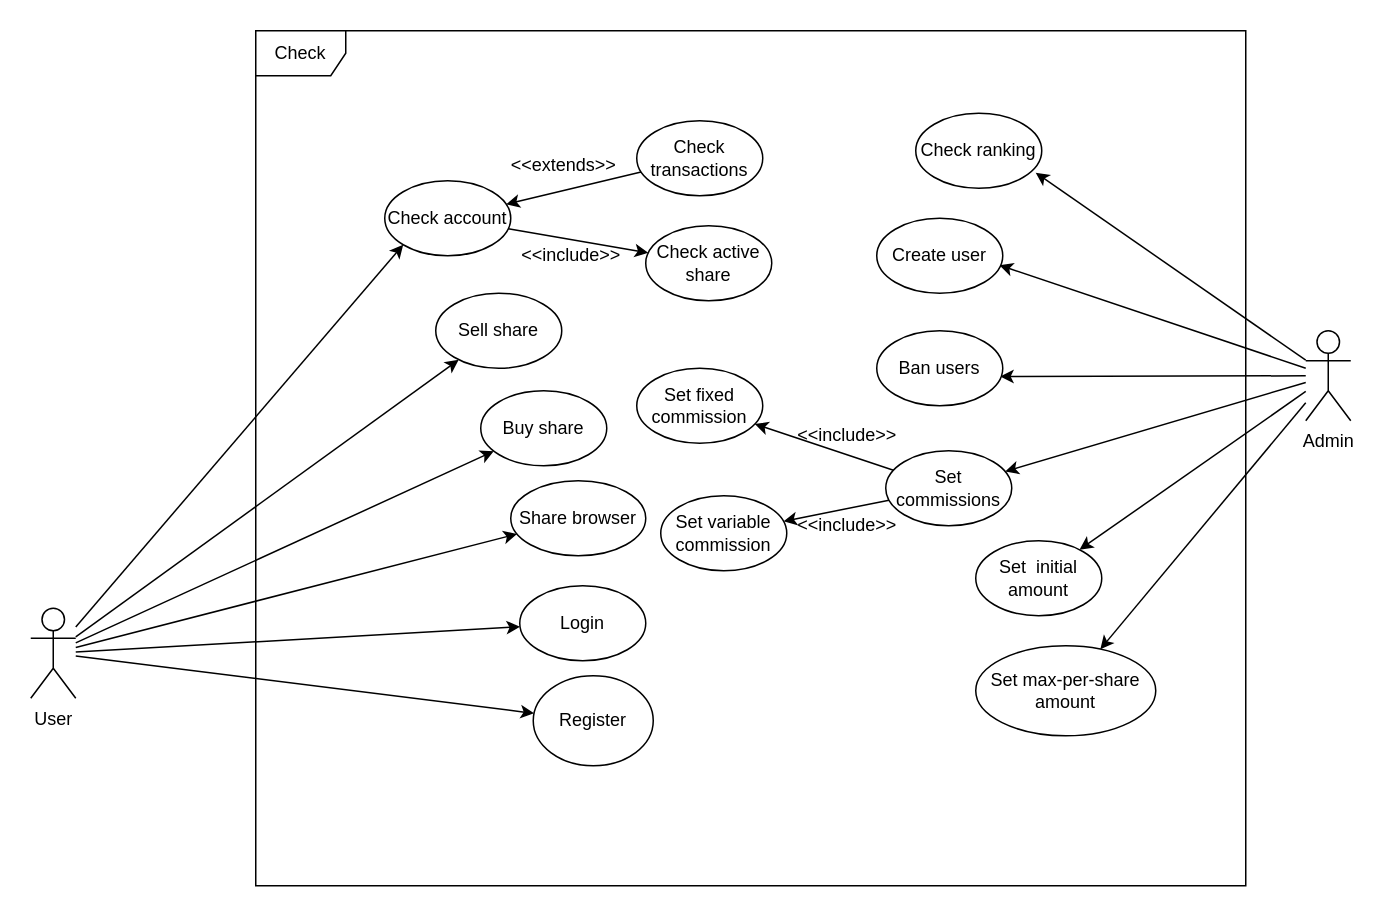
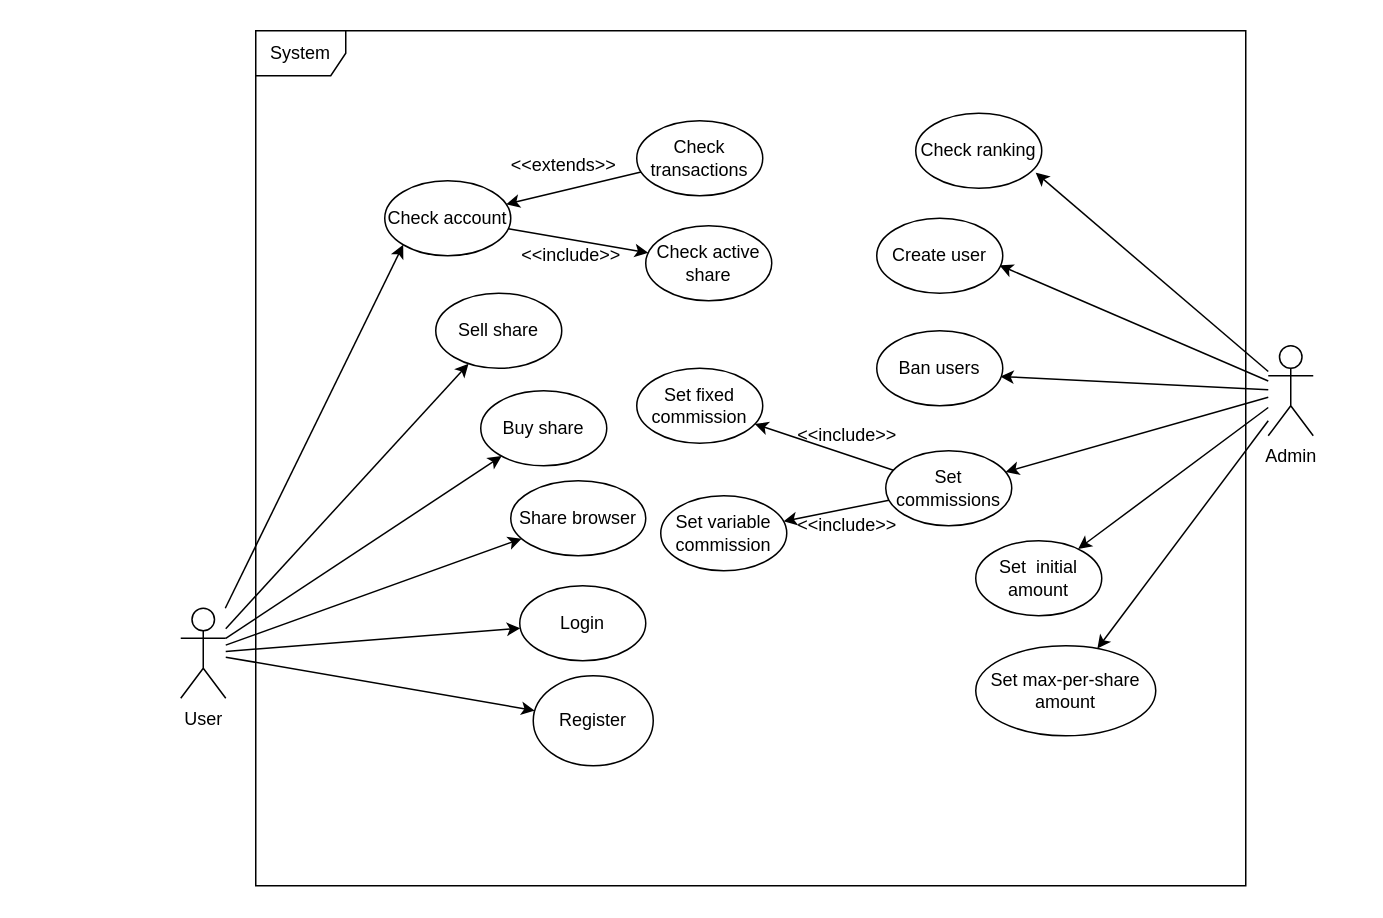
  <mxCell id="0" />
  <mxCell id="1" parent="0" />
  <mxCell id="2" style="rounded=0;orthogonalLoop=1;jettySize=auto;html=1;" parent="1" source="8" target="16" edge="1"><mxGeometry relative="1" as="geometry" /></mxCell>
  <mxCell id="3" style="rounded=0;orthogonalLoop=1;jettySize=auto;html=1;" parent="1" source="8" target="17" edge="1"><mxGeometry relative="1" as="geometry" /></mxCell>
  <mxCell id="4" style="edgeStyle=none;rounded=0;orthogonalLoop=1;jettySize=auto;html=1;" parent="1" source="8" target="18" edge="1"><mxGeometry relative="1" as="geometry" /></mxCell>
  <mxCell id="5" style="edgeStyle=none;rounded=0;orthogonalLoop=1;jettySize=auto;html=1;" parent="1" source="8" target="19" edge="1"><mxGeometry relative="1" as="geometry" /></mxCell>
  <mxCell id="6" style="edgeStyle=none;rounded=0;orthogonalLoop=1;jettySize=auto;html=1;" parent="1" source="8" target="25" edge="1"><mxGeometry relative="1" as="geometry" /></mxCell>
  <mxCell id="7" style="edgeStyle=none;rounded=0;orthogonalLoop=1;jettySize=auto;html=1;entryX=0;entryY=1;entryDx=0;entryDy=0;" parent="1" source="8" target="20" edge="1"><mxGeometry relative="1" as="geometry" /></mxCell>
- <mxCell id="8" value="User" style="shape=umlActor;verticalLabelPosition=bottom;verticalAlign=top;html=1;" parent="1" vertex="1"><mxGeometry x="20" y="405" width="30" height="60" as="geometry" /></mxCell>
+ <mxCell id="8" value="User" style="shape=umlActor;verticalLabelPosition=bottom;verticalAlign=top;html=1;" parent="1" vertex="1"><mxGeometry x="120" y="405" width="30" height="60" as="geometry" /></mxCell>
  <mxCell id="9" value="" style="edgeStyle=none;rounded=0;orthogonalLoop=1;jettySize=auto;html=1;entryX=0.974;entryY=0.627;entryDx=0;entryDy=0;entryPerimeter=0;" parent="1" source="15" target="29" edge="1"><mxGeometry relative="1" as="geometry"><mxPoint x="657.61" y="209.67" as="targetPoint" /></mxGeometry></mxCell>
  <mxCell id="10" style="edgeStyle=none;rounded=0;orthogonalLoop=1;jettySize=auto;html=1;entryX=0.952;entryY=0.793;entryDx=0;entryDy=0;entryPerimeter=0;" parent="1" source="15" target="38" edge="1"><mxGeometry relative="1" as="geometry"><mxPoint x="655.357" y="154.999" as="targetPoint" /></mxGeometry></mxCell>
  <mxCell id="11" style="edgeStyle=none;rounded=0;orthogonalLoop=1;jettySize=auto;html=1;entryX=0.98;entryY=0.61;entryDx=0;entryDy=0;entryPerimeter=0;" parent="1" source="15" target="30" edge="1"><mxGeometry relative="1" as="geometry"><mxPoint x="683.329" y="280.32" as="targetPoint" /></mxGeometry></mxCell>
  <mxCell id="12" style="edgeStyle=none;rounded=0;orthogonalLoop=1;jettySize=auto;html=1;" parent="1" source="15" target="36" edge="1"><mxGeometry relative="1" as="geometry" /></mxCell>
  <mxCell id="13" style="edgeStyle=none;rounded=0;orthogonalLoop=1;jettySize=auto;html=1;" parent="1" source="15" target="37" edge="1"><mxGeometry relative="1" as="geometry" /></mxCell>
  <mxCell id="14" style="edgeStyle=none;rounded=0;orthogonalLoop=1;jettySize=auto;html=1;" parent="1" source="15" target="31" edge="1"><mxGeometry relative="1" as="geometry" /></mxCell>
- <mxCell id="15" value="Admin&lt;br&gt;" style="shape=umlActor;verticalLabelPosition=bottom;verticalAlign=top;html=1;" parent="1" vertex="1"><mxGeometry x="870" y="220" width="30" height="60" as="geometry" /></mxCell>
+ <mxCell id="15" value="Admin&lt;br&gt;" style="shape=umlActor;verticalLabelPosition=bottom;verticalAlign=top;html=1;" parent="1" vertex="1"><mxGeometry x="845" y="230" width="30" height="60" as="geometry" /></mxCell>
  <mxCell id="16" value="Register" style="ellipse;whiteSpace=wrap;html=1;" parent="1" vertex="1"><mxGeometry x="355" y="450" width="80" height="60" as="geometry" /></mxCell>
  <mxCell id="17" value="Login" style="ellipse;whiteSpace=wrap;html=1;" parent="1" vertex="1"><mxGeometry x="346" y="390" width="84" height="50" as="geometry" /></mxCell>
  <mxCell id="18" value="Buy share" style="ellipse;whiteSpace=wrap;html=1;" parent="1" vertex="1"><mxGeometry x="320" y="260" width="84" height="50" as="geometry" /></mxCell>
  <mxCell id="19" value="Sell share" style="ellipse;whiteSpace=wrap;html=1;" parent="1" vertex="1"><mxGeometry x="290" y="195" width="84" height="50" as="geometry" /></mxCell>
  <mxCell id="20" value="Check account" style="ellipse;whiteSpace=wrap;html=1;" parent="1" vertex="1"><mxGeometry x="256" y="120" width="84" height="50" as="geometry" /></mxCell>
  <mxCell id="21" style="edgeStyle=none;rounded=0;orthogonalLoop=1;jettySize=auto;html=1;" parent="1" source="22" target="20" edge="1"><mxGeometry relative="1" as="geometry" /></mxCell>
  <mxCell id="22" value="Check transactions" style="ellipse;whiteSpace=wrap;html=1;" parent="1" vertex="1"><mxGeometry x="424" y="80" width="84" height="50" as="geometry" /></mxCell>
  <mxCell id="23" style="edgeStyle=none;rounded=0;orthogonalLoop=1;jettySize=auto;html=1;" parent="1" source="20" target="24" edge="1"><mxGeometry relative="1" as="geometry"><mxPoint x="410" y="210" as="targetPoint" /></mxGeometry></mxCell>
  <mxCell id="24" value="Check active share" style="ellipse;whiteSpace=wrap;html=1;" parent="1" vertex="1"><mxGeometry x="430" y="150" width="84" height="50" as="geometry" /></mxCell>
  <mxCell id="25" value="Share browser" style="ellipse;whiteSpace=wrap;html=1;" parent="1" vertex="1"><mxGeometry x="340" y="320" width="90" height="50" as="geometry" /></mxCell>
  <mxCell id="26" value="&amp;lt;&amp;lt;extends&amp;gt;&amp;gt;&lt;br&gt;" style="text;html=1;align=center;verticalAlign=middle;resizable=0;points=[];autosize=1;strokeColor=none;fillColor=none;" parent="1" vertex="1"><mxGeometry x="330" y="100" width="90" height="20" as="geometry" /></mxCell>
  <mxCell id="27" value="&amp;lt;&amp;lt;include&amp;gt;&amp;gt;" style="text;html=1;align=center;verticalAlign=middle;resizable=0;points=[];autosize=1;strokeColor=none;fillColor=none;" parent="1" vertex="1"><mxGeometry x="340" y="160" width="80" height="20" as="geometry" /></mxCell>
  <mxCell id="28" style="edgeStyle=none;rounded=0;orthogonalLoop=1;jettySize=auto;html=1;exitX=0.5;exitY=1;exitDx=0;exitDy=0;" parent="1" source="25" target="25" edge="1"><mxGeometry relative="1" as="geometry" /></mxCell>
  <mxCell id="29" value="Create user" style="ellipse;whiteSpace=wrap;html=1;" parent="1" vertex="1"><mxGeometry x="584" y="145" width="84" height="50" as="geometry" /></mxCell>
  <mxCell id="30" value="Ban users" style="ellipse;whiteSpace=wrap;html=1;" parent="1" vertex="1"><mxGeometry x="584" y="220" width="84" height="50" as="geometry" /></mxCell>
  <mxCell id="31" value="Set commissions" style="ellipse;whiteSpace=wrap;html=1;" parent="1" vertex="1"><mxGeometry x="590" y="300" width="84" height="50" as="geometry" /></mxCell>
  <mxCell id="32" style="edgeStyle=none;rounded=0;orthogonalLoop=1;jettySize=auto;html=1;" parent="1" source="31" target="33" edge="1"><mxGeometry relative="1" as="geometry"><mxPoint x="516.748" y="359.998" as="sourcePoint" /><mxPoint x="596.122" y="391.197" as="targetPoint" /></mxGeometry></mxCell>
  <mxCell id="33" value="Set fixed commission" style="ellipse;whiteSpace=wrap;html=1;" parent="1" vertex="1"><mxGeometry x="424" y="245" width="84" height="50" as="geometry" /></mxCell>
  <mxCell id="34" style="edgeStyle=none;rounded=0;orthogonalLoop=1;jettySize=auto;html=1;" parent="1" source="31" target="35" edge="1"><mxGeometry relative="1" as="geometry"><mxPoint x="520.205" y="418.02" as="sourcePoint" /><mxPoint x="589.874" y="409.654" as="targetPoint" /></mxGeometry></mxCell>
  <mxCell id="35" value="Set variable commission" style="ellipse;whiteSpace=wrap;html=1;" parent="1" vertex="1"><mxGeometry x="440" y="330" width="84" height="50" as="geometry" /></mxCell>
  <mxCell id="36" value="Set&amp;nbsp; initial amount" style="ellipse;whiteSpace=wrap;html=1;" parent="1" vertex="1"><mxGeometry x="650" y="360" width="84" height="50" as="geometry" /></mxCell>
  <mxCell id="37" value="Set max-per-share amount" style="ellipse;whiteSpace=wrap;html=1;" parent="1" vertex="1"><mxGeometry x="650" y="430" width="120" height="60" as="geometry" /></mxCell>
  <mxCell id="38" value="Check ranking" style="ellipse;whiteSpace=wrap;html=1;" parent="1" vertex="1"><mxGeometry x="610" y="75" width="84" height="50" as="geometry" /></mxCell>
- <mxCell id="39" value="Check" style="shape=umlFrame;whiteSpace=wrap;html=1;" parent="1" vertex="1"><mxGeometry x="170" y="20" width="660" height="570" as="geometry" /></mxCell>
+ <mxCell id="39" value="System" style="shape=umlFrame;whiteSpace=wrap;html=1;" parent="1" vertex="1"><mxGeometry x="170" y="20" width="660" height="570" as="geometry" /></mxCell>
  <mxCell id="40" value="&amp;lt;&amp;lt;include&amp;gt;&amp;gt;" style="text;html=1;align=center;verticalAlign=middle;resizable=0;points=[];autosize=1;strokeColor=none;fillColor=none;" vertex="1" parent="1"><mxGeometry x="524" y="280" width="80" height="20" as="geometry" /></mxCell>
  <mxCell id="41" value="&amp;lt;&amp;lt;include&amp;gt;&amp;gt;" style="text;html=1;align=center;verticalAlign=middle;resizable=0;points=[];autosize=1;strokeColor=none;fillColor=none;" vertex="1" parent="1"><mxGeometry x="524" y="340" width="80" height="20" as="geometry" /></mxCell>
